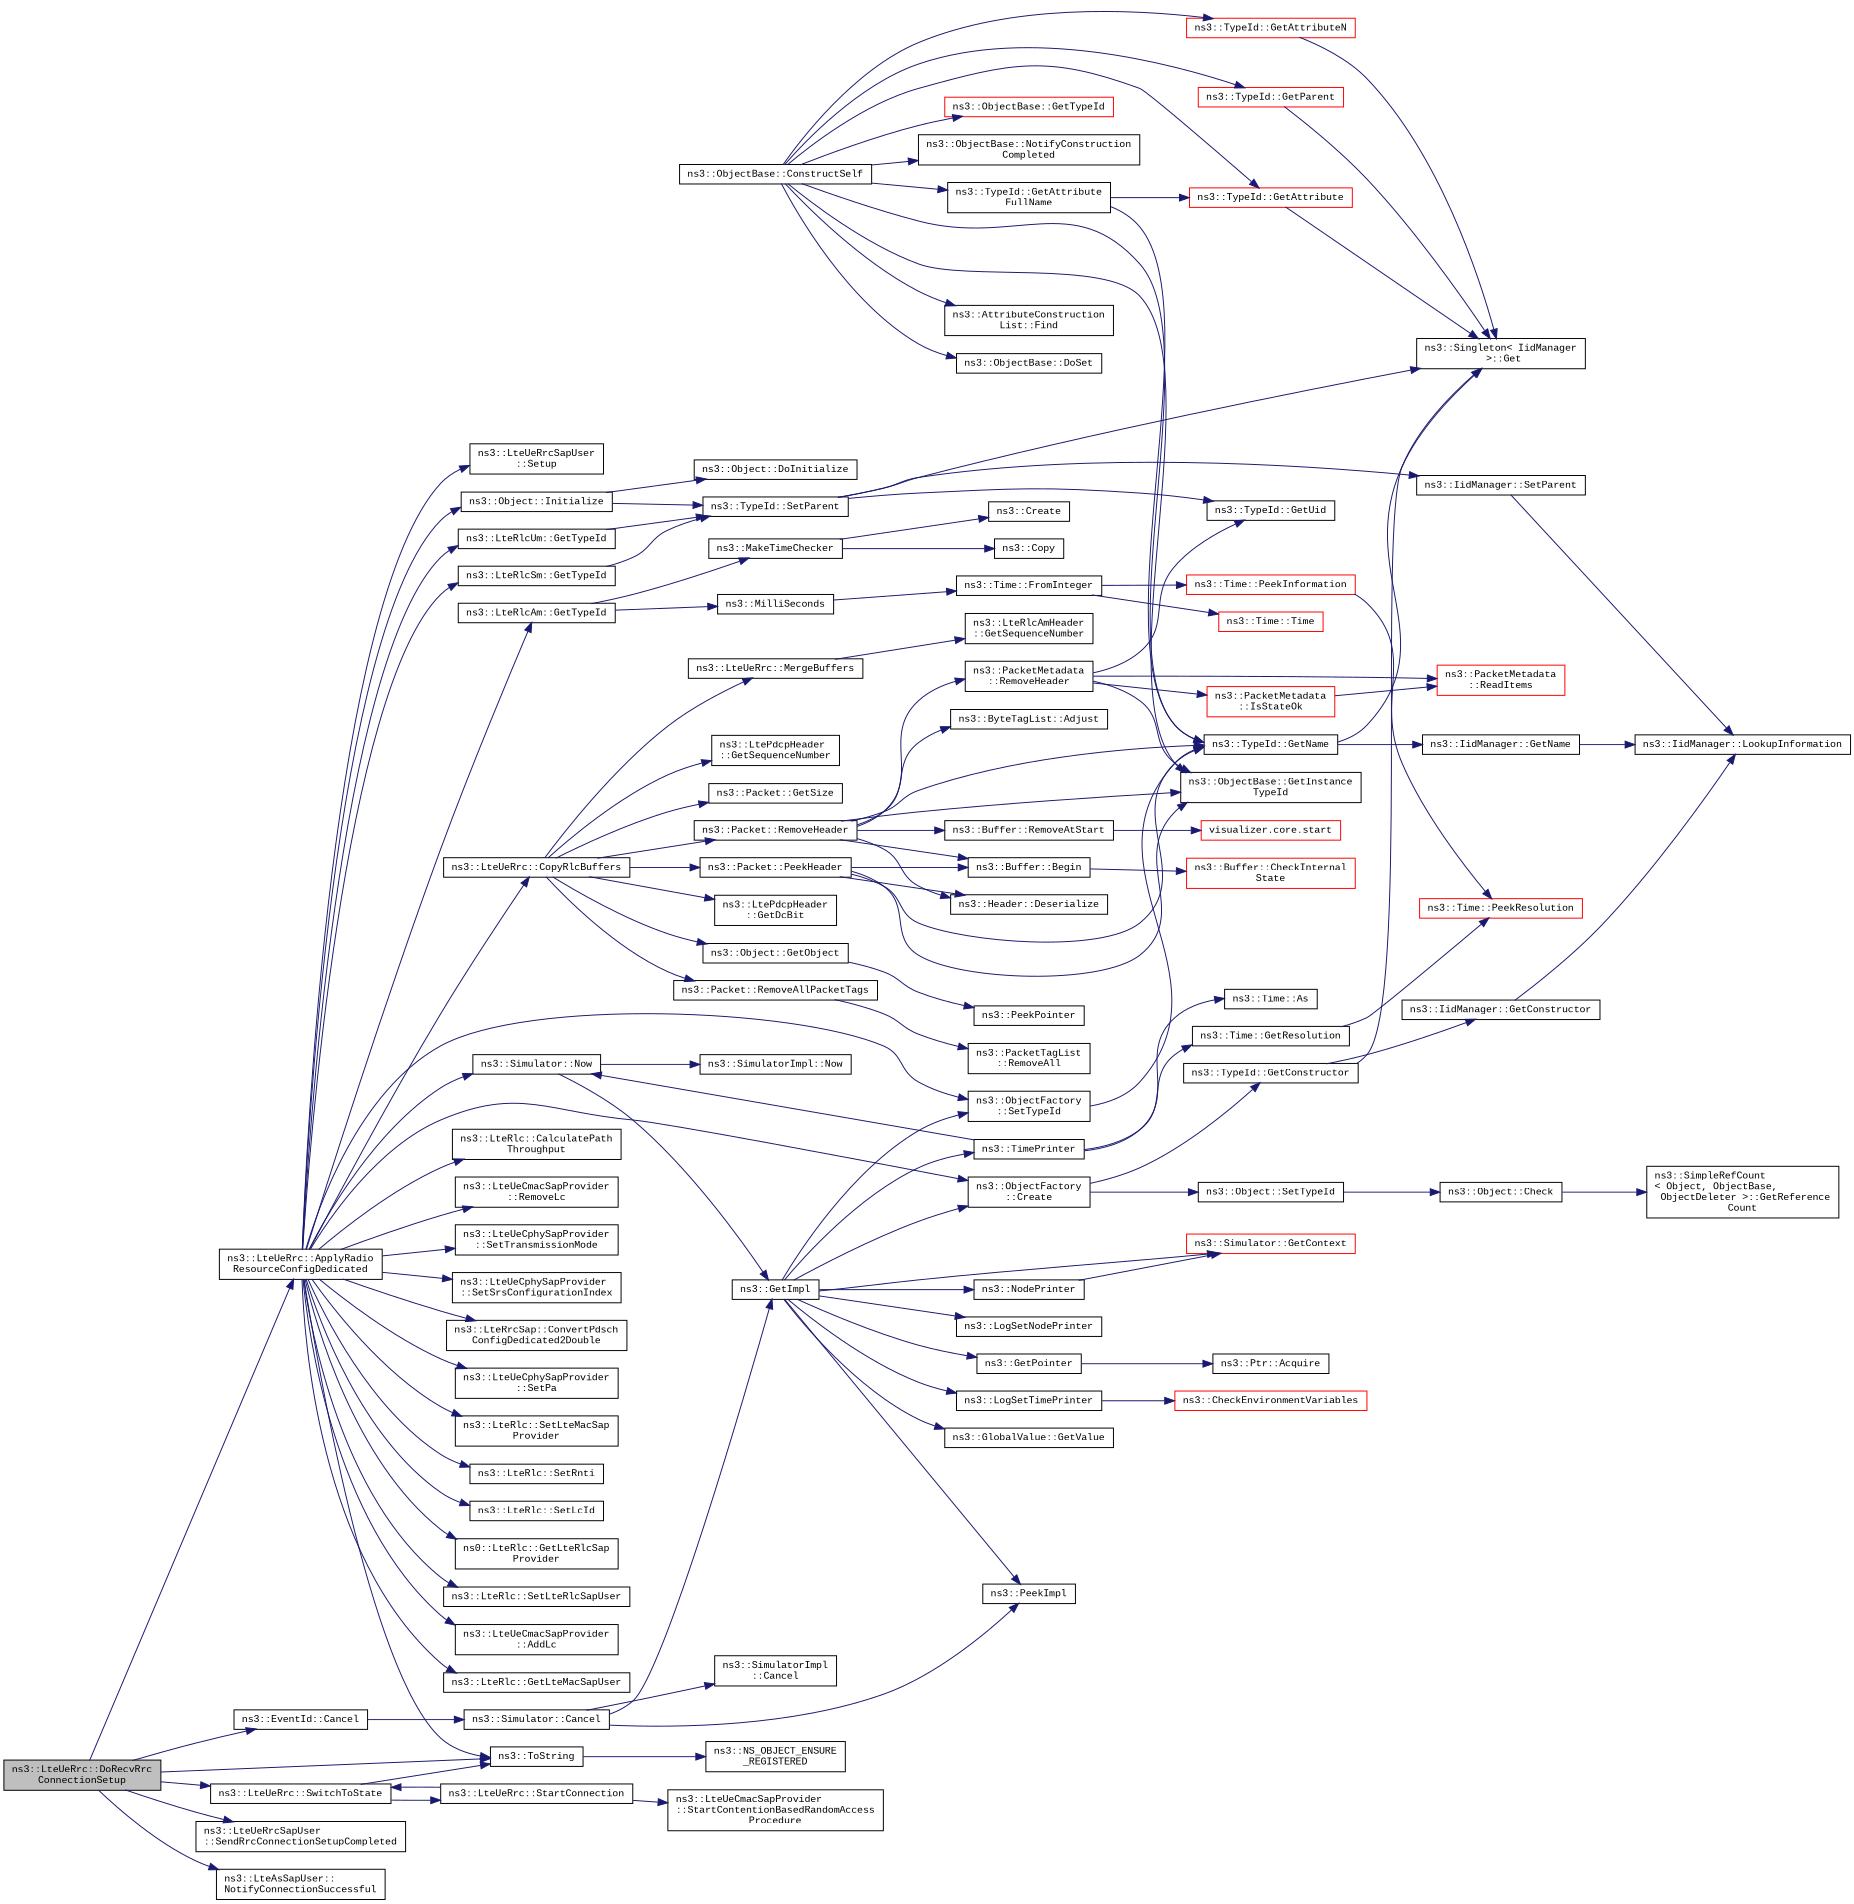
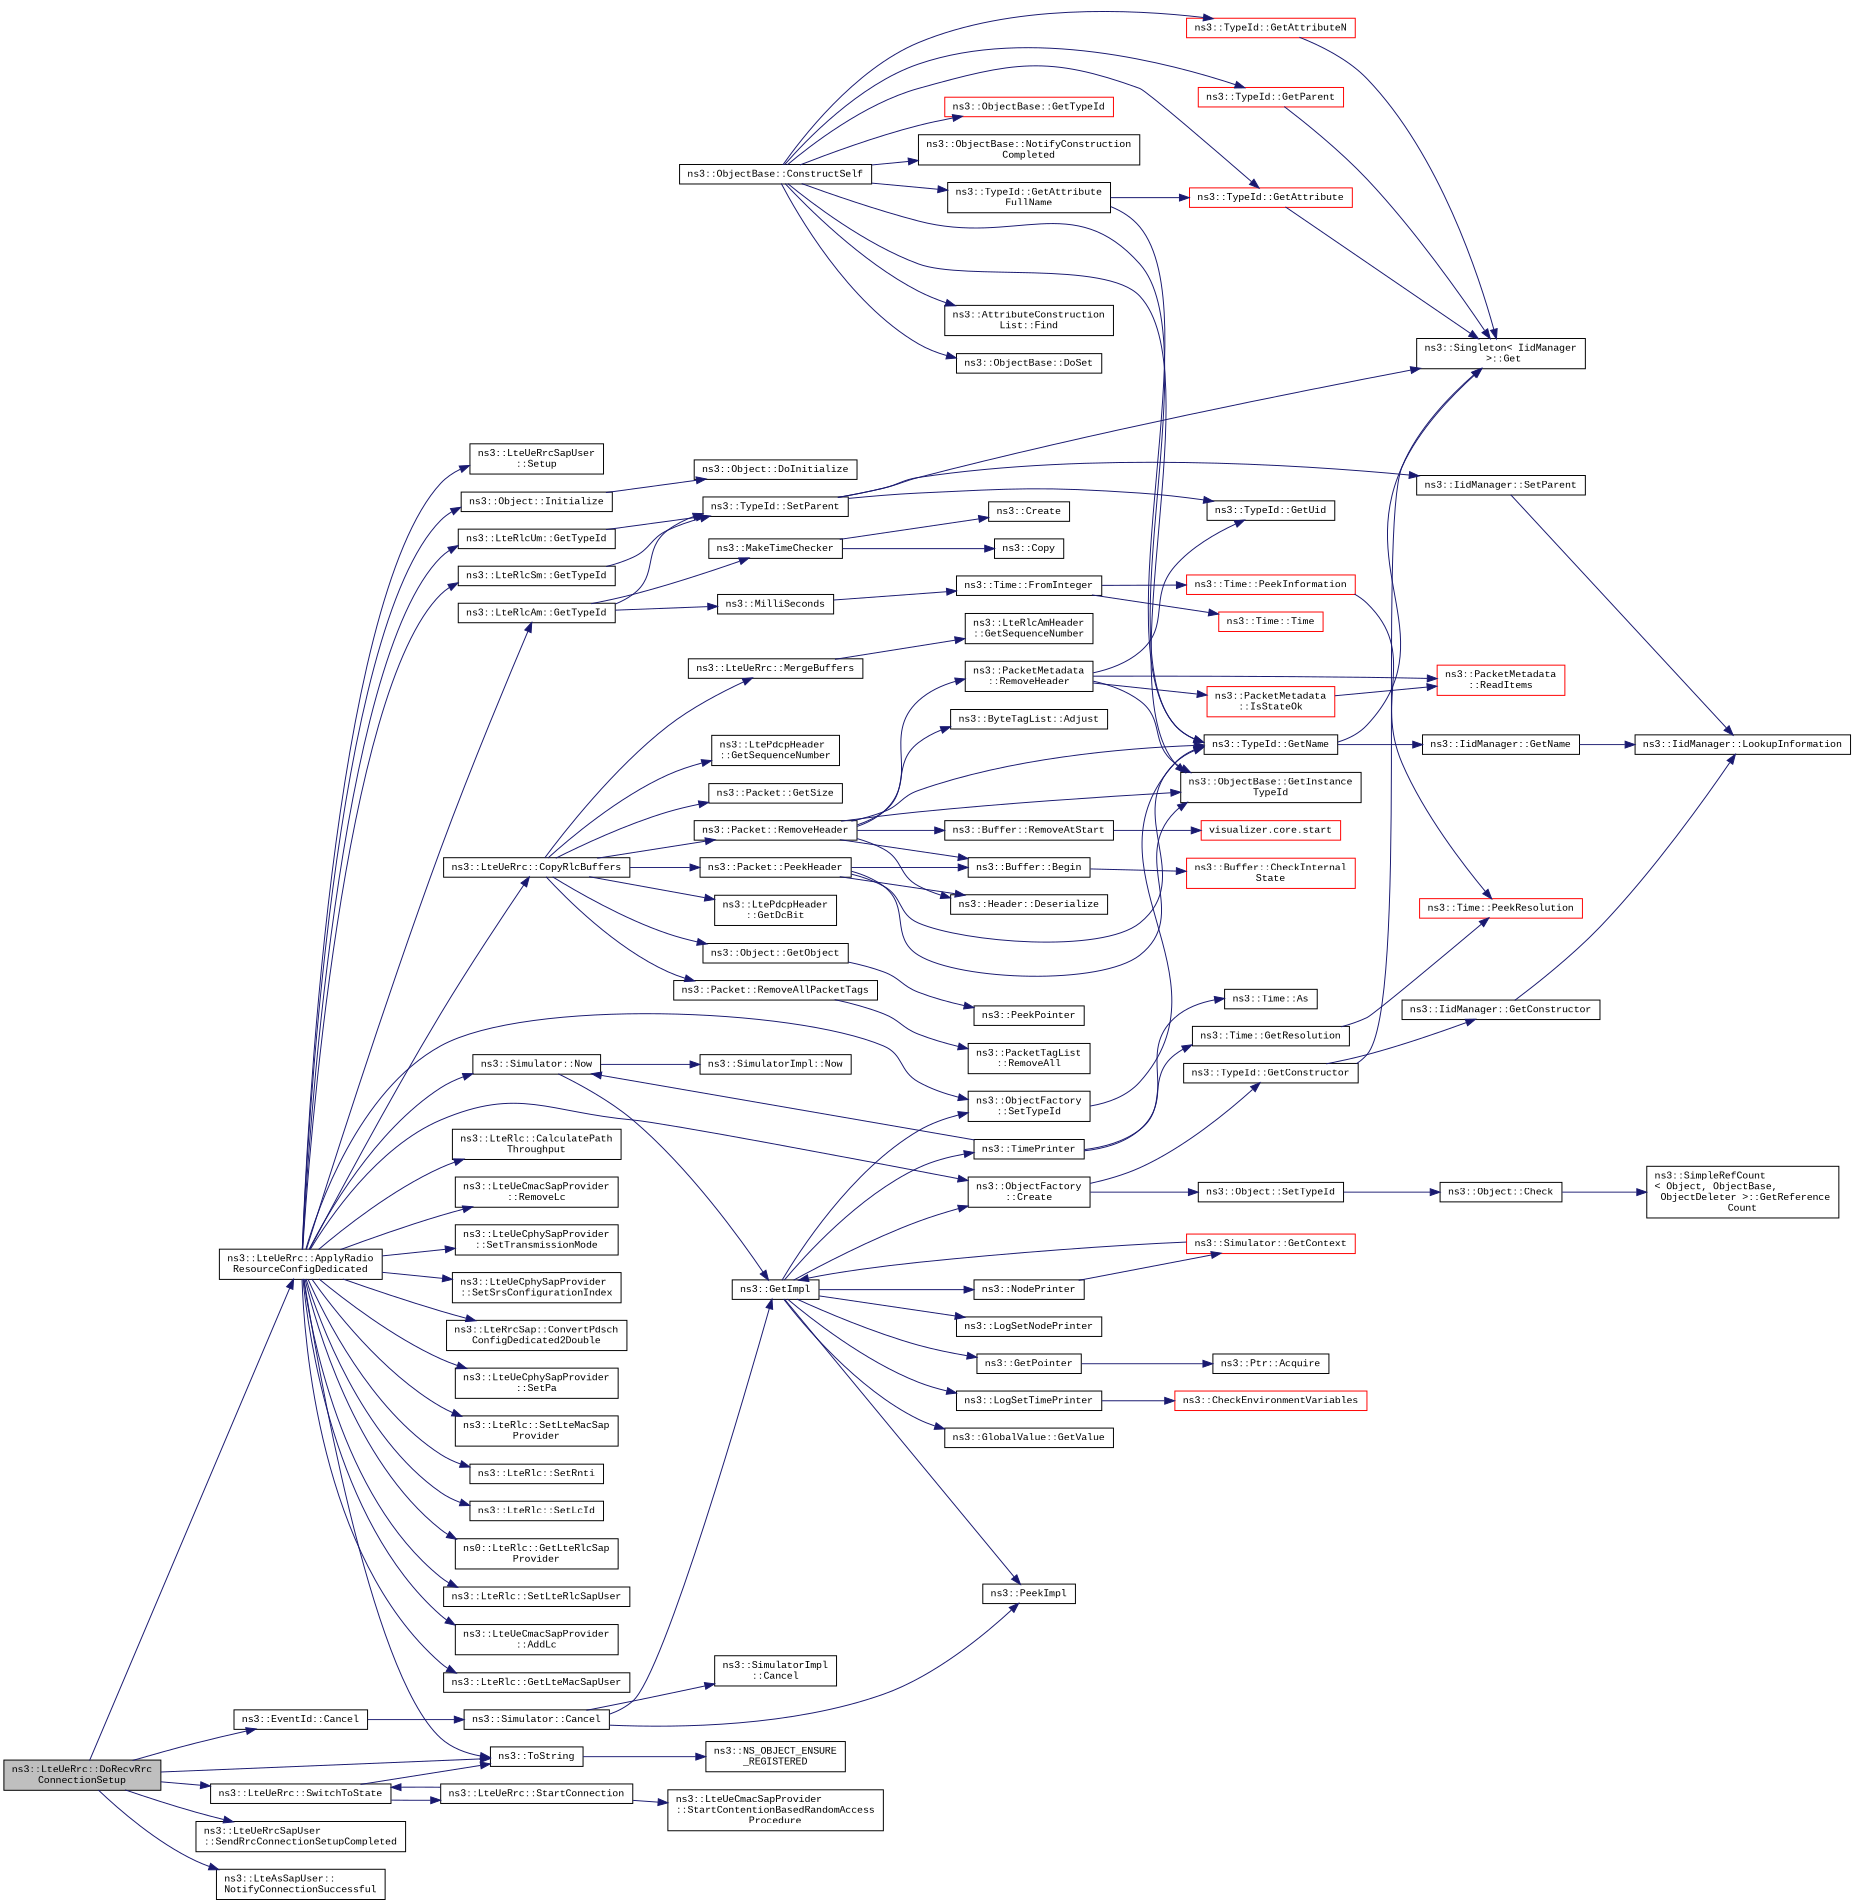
  digraph {
    fontname="Liberation Mono"
    rankdir=LR
    node [color=black fillcolor=white fontname="Liberation Mono" fontsize=10 shape=record style=filled]
    edge [color=midnightblue fontname="Liberation Mono" fontsize=10 labelfontname=Helvetica labelfontsize=10 style=solid]
    n1 [fillcolor=grey75 fontcolor=black height=0.2 label="ns3::LteUeRrc::DoRecvRrc\lConnectionSetup" width=0.4]
    n2 [height=0.2 label="ns3::ToString" width=0.4]
    n3 [height=0.2 label="ns3::LteUeRrc::ApplyRadio\lResourceConfigDedicated" width=0.4]
    n4 [height=0.2 label="ns3::EventId::Cancel" width=0.4]
    n5 [height=0.2 label="ns3::LteUeRrc::SwitchToState" width=0.4]
    n6 [height=0.2 label="ns3::LteUeRrcSapUser\l::SendRrcConnectionSetupCompleted" width=0.4]
    n7 [height=0.2 label="ns3::LteAsSapUser::\lNotifyConnectionSuccessful" width=0.4]
    n8 [height=0.2 label="ns3::NS_OBJECT_ENSURE\l_REGISTERED" width=0.4]
    n9 [height=0.2 label="ns3::LteUeCphySapProvider\l::SetTransmissionMode" width=0.4]
    n10 [height=0.2 label="ns3::LteUeCphySapProvider\l::SetSrsConfigurationIndex" width=0.4]
    n11 [height=0.2 label="ns3::LteRrcSap::ConvertPdsch\lConfigDedicated2Double" width=0.4]
    n12 [height=0.2 label="ns3::LteUeCphySapProvider\l::SetPa" width=0.4]
    n13 [height=0.2 label="ns3::LteRlc::SetLteMacSap\lProvider" width=0.4]
    n14 [height=0.2 label="ns3::LteRlc::SetRnti" width=0.4]
    n15 [height=0.2 label="ns3::LteRlc::SetLcId" width=0.4]
    n16 [height=0.2 label="ns0::LteRlc::GetLteRlcSap\lProvider" width=0.4]
    n17 [height=0.2 label="ns3::LteRlc::SetLteRlcSapUser" width=0.4]
    n18 [height=0.2 label="ns3::LteUeCmacSapProvider\l::AddLc" width=0.4]
    n19 [height=0.2 label="ns3::LteRlc::GetLteMacSapUser" width=0.4]
    n20 [height=0.2 label="ns3::LteUeRrcSapUser\l::Setup" width=0.4]
    n21 [height=0.2 label="ns3::LteRlcSm::GetTypeId" width=0.4]
    n22 [height=0.2 label="ns3::LteRlcAm::GetTypeId" width=0.4]
    n23 [height=0.2 label="ns3::LteRlcUm::GetTypeId" width=0.4]
    n24 [height=0.2 label="ns3::ObjectFactory\l::SetTypeId" width=0.4]
    n25 [height=0.2 label="ns3::ObjectFactory\l::Create" width=0.4]
    n26 [height=0.2 label="ns3::LteRlc::CalculatePath\lThroughput" width=0.4]
    n27 [height=0.2 label="ns3::Object::Initialize" width=0.4]
    n28 [height=0.2 label="ns3::Simulator::Now" width=0.4]
    n29 [height=0.2 label="ns3::LteUeRrc::CopyRlcBuffers" width=0.4]
    n30 [height=0.2 label="ns3::LteUeCmacSapProvider\l::RemoveLc" width=0.4]
    n31 [height=0.2 label="ns3::Simulator::Cancel" width=0.4]
    n32 [height=0.2 label="ns3::LteUeRrc::StartConnection" width=0.4]
    n33 [height=0.2 label="ns3::TypeId::SetParent" width=0.4]
    n34 [height=0.2 label="ns3::MilliSeconds" width=0.4]
    n35 [height=0.2 label="ns3::MakeTimeChecker" width=0.4]
    n36 [height=0.2 label="ns3::TypeId::GetName" width=0.4]
    n37 [height=0.2 label="ns3::TypeId::GetConstructor" width=0.4]
    n38 [height=0.2 label="ns3::Object::SetTypeId" width=0.4]
    n39 [height=0.2 label="ns3::Object::DoInitialize" width=0.4]
    n40 [height=0.2 label="ns3::GetImpl" width=0.4]
    n41 [height=0.2 label="ns3::SimulatorImpl::Now" width=0.4]
    n42 [height=0.2 label="ns3::Object::GetObject" width=0.4]
    n43 [height=0.2 label="ns3::LteUeRrc::MergeBuffers" width=0.4]
    n44 [height=0.2 label="ns3::LtePdcpHeader\l::GetSequenceNumber" width=0.4]
    n45 [height=0.2 label="ns3::Packet::PeekHeader" width=0.4]
    n46 [height=0.2 label="ns3::Packet::GetSize" width=0.4]
    n47 [height=0.2 label="ns3::Packet::RemoveHeader" width=0.4]
    n48 [height=0.2 label="ns3::LtePdcpHeader\l::GetDcBit" width=0.4]
    n49 [height=0.2 label="ns3::Packet::RemoveAllPacketTags" width=0.4]
    n50 [height=0.2 label="ns3::TypeId::GetUid" width=0.4]
    n51 [height=0.2 label="ns3::Singleton\< IidManager\l \>::Get" width=0.4]
    n52 [height=0.2 label="ns3::IidManager::SetParent" width=0.4]
    n53 [height=0.2 label="ns3::IidManager::LookupInformation" width=0.4]
    n54 [height=0.2 label="ns3::Time::FromInteger" width=0.4]
    n55 [height=0.2 label="ns3::Create" width=0.4]
    n56 [height=0.2 label="ns3::Copy" width=0.4]
    n57 [color=red height=0.2 label="ns3::Time::PeekInformation" width=0.4]
    n58 [color=red height=0.2 label="ns3::Time::Time" width=0.4]
    n59 [color=red height=0.2 label="ns3::Time::PeekResolution" width=0.4]
    n60 [height=0.2 label="ns3::IidManager::GetName" width=0.4]
    n61 [height=0.2 label="ns3::IidManager::GetConstructor" width=0.4]
    n62 [height=0.2 label="ns3::Object::Check" width=0.4]
    n63 [height=0.2 label="ns3::SimpleRefCount\l\< Object, ObjectBase,\l ObjectDeleter \>::GetReference\lCount" width=0.4]
    n64 [height=0.2 label="ns3::ObjectBase::ConstructSelf" width=0.4]
    n65 [height=0.2 label="ns3::ObjectBase::GetInstance\lTypeId" width=0.4]
    n66 [color=red height=0.2 label="ns3::TypeId::GetAttributeN" width=0.4]
    n67 [color=red height=0.2 label="ns3::TypeId::GetAttribute" width=0.4]
    n68 [height=0.2 label="ns3::AttributeConstruction\lList::Find" width=0.4]
    n69 [height=0.2 label="ns3::ObjectBase::DoSet" width=0.4]
    n70 [height=0.2 label="ns3::TypeId::GetAttribute\lFullName" width=0.4]
    n71 [color=red height=0.2 label="ns3::TypeId::GetParent" width=0.4]
    n72 [color=red height=0.2 label="ns3::ObjectBase::GetTypeId" width=0.4]
    n73 [height=0.2 label="ns3::ObjectBase::NotifyConstruction\lCompleted" width=0.4]
    n74 [height=0.2 label="ns3::PeekImpl" width=0.4]
    n75 [height=0.2 label="ns3::GlobalValue::GetValue" width=0.4]
    n76 [height=0.2 label="ns3::GetPointer" width=0.4]
    n77 [height=0.2 label="ns3::LogSetTimePrinter" width=0.4]
    n78 [height=0.2 label="ns3::TimePrinter" width=0.4]
    n79 [height=0.2 label="ns3::LogSetNodePrinter" width=0.4]
    n80 [height=0.2 label="ns3::NodePrinter" width=0.4]
    n81 [height=0.2 label="ns3::Ptr::Acquire" width=0.4]
    n82 [color=red height=0.2 label="ns3::CheckEnvironmentVariables" width=0.4]
    n83 [height=0.2 label="ns3::Time::GetResolution" width=0.4]
    n84 [height=0.2 label="ns3::Time::As" width=0.4]
    n85 [color=red height=0.2 label="ns3::Simulator::GetContext" width=0.4]
    n86 [height=0.2 label="ns3::PeekPointer" width=0.4]
    n87 [height=0.2 label="ns3::LteRlcAmHeader\l::GetSequenceNumber" width=0.4]
    n88 [height=0.2 label="ns3::Header::Deserialize" width=0.4]
    n89 [height=0.2 label="ns3::Buffer::Begin" width=0.4]
    n90 [height=0.2 label="ns3::Buffer::RemoveAtStart" width=0.4]
    n91 [height=0.2 label="ns3::ByteTagList::Adjust" width=0.4]
    n92 [height=0.2 label="ns3::PacketMetadata\l::RemoveHeader" width=0.4]
    n93 [height=0.2 label="ns3::PacketTagList\l::RemoveAll" width=0.4]
    n94 [color=red height=0.2 label="ns3::Buffer::CheckInternal\lState" width=0.4]
    n95 [color=red height=0.2 label="visualizer.core.start" width=0.4]
    n96 [color=red height=0.2 label="ns3::PacketMetadata\l::IsStateOk" width=0.4]
    n97 [color=red height=0.2 label="ns3::PacketMetadata\l::ReadItems" width=0.4]
    n98 [height=0.2 label="ns3::SimulatorImpl\l::Cancel" width=0.4]
    n99 [height=0.2 label="ns3::LteUeCmacSapProvider\l::StartContentionBasedRandomAccess\lProcedure" width=0.4]
    n1 -> n2
    n1 -> n3
    n1 -> n4
    n1 -> n5
    n1 -> n6
    n1 -> n7
    n2 -> n8
    n3 -> n2
    n3 -> n9
    n3 -> n10
    n3 -> n11
    n3 -> n12
    n3 -> n13
    n3 -> n14
    n3 -> n15
    n3 -> n16
    n3 -> n17
    n3 -> n18
    n3 -> n19
    n3 -> n20
    n3 -> n21
    n3 -> n22
    n3 -> n23
    n3 -> n24
    n3 -> n25
    n3 -> n26
    n3 -> n27
    n3 -> n28
    n3 -> n29
    n3 -> n30
    n4 -> n31
    n5 -> n2
    n5 -> n32
    n21 -> n33
-   n27 -> n33
+   n22 -> n33
    n22 -> n34
    n22 -> n35
    n23 -> n33
    n24 -> n36
    n25 -> n37
    n25 -> n38
    n27 -> n39
    n28 -> n40
    n28 -> n41
    n29 -> n42
    n29 -> n43
    n29 -> n44
    n29 -> n45
    n29 -> n46
    n29 -> n47
    n29 -> n48
    n29 -> n49
    n31 -> n40
    n31 -> n74
    n31 -> n98
    n32 -> n5
    n32 -> n99
    n33 -> n50
    n33 -> n51
    n33 -> n52
    n34 -> n54
    n35 -> n55
    n35 -> n56
    n36 -> n51
    n36 -> n60
    n37 -> n51
    n37 -> n61
    n38 -> n62
    n40 -> n24
    n40 -> n25
    n40 -> n74
    n40 -> n75
    n40 -> n76
    n40 -> n77
    n40 -> n78
    n40 -> n79
    n40 -> n80
    n42 -> n86
    n43 -> n87
    n45 -> n36
    n45 -> n65
    n45 -> n88
    n45 -> n89
    n47 -> n36
    n47 -> n65
    n47 -> n88
    n47 -> n89
    n47 -> n90
    n47 -> n91
    n47 -> n92
    n49 -> n93
    n52 -> n53
    n54 -> n57
    n54 -> n58
    n57 -> n59
    n60 -> n53
    n61 -> n53
    n62 -> n63
    n64 -> n36
    n64 -> n65
    n64 -> n66
    n64 -> n67
    n64 -> n68
    n64 -> n69
    n64 -> n70
    n64 -> n71
    n64 -> n72
    n64 -> n73
    n66 -> n51
    n67 -> n51
    n70 -> n36
    n70 -> n67
    n71 -> n51
    n76 -> n81
    n77 -> n82
    n78 -> n28
    n78 -> n83
    n78 -> n84
    n80 -> n85
    n83 -> n59
-   n40 -> n85
+   n85 -> n40
    n89 -> n94
    n90 -> n95
    n92 -> n50
    n92 -> n65
    n92 -> n96
    n92 -> n97
    n96 -> n97
  }
